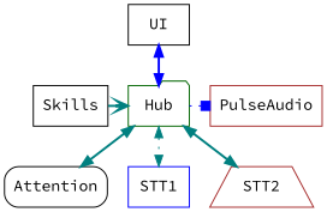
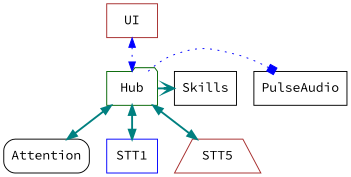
  digraph {
    fontname="Source Code Pro"
    rankdir=TB
    node [color=black fontname="Source Code Pro" shape=box]
    edge [color=teal fontname="Source Code Pro" style=bold dir=both]
-   PulseAudio [color=brown]
+   PulseAudio
    Hub [color=darkgreen shape=folder]
    Skills
    Attention [style=rounded]
    STT1 [color=blue]
-   STT2 [color=brown shape=trapezium]
-   UI
+   STT2 [color=brown shape=trapezium label=STT5]
+   UI [color=brown]
    subgraph sub_1 {
      ordering=in
      rank=same
      PulseAudio
      Hub
      Skills
    }
    subgraph sub_2 {
      rank=same
      Attention
      STT1
      STT2
    }
    Hub -> PulseAudio [arrowhead=box color=blue style=dotted dir=""]
-   Skills -> Hub [arrowhead=vee dir=""]
+   Hub -> Skills [arrowhead=vee dir=""]
    Hub -> Attention
-   Hub -> STT1 [style=dotted]
+   Hub -> STT1
    Hub -> STT2
-   UI -> Hub [color=blue]
+   UI -> Hub [color=blue style=dotted]
  }
